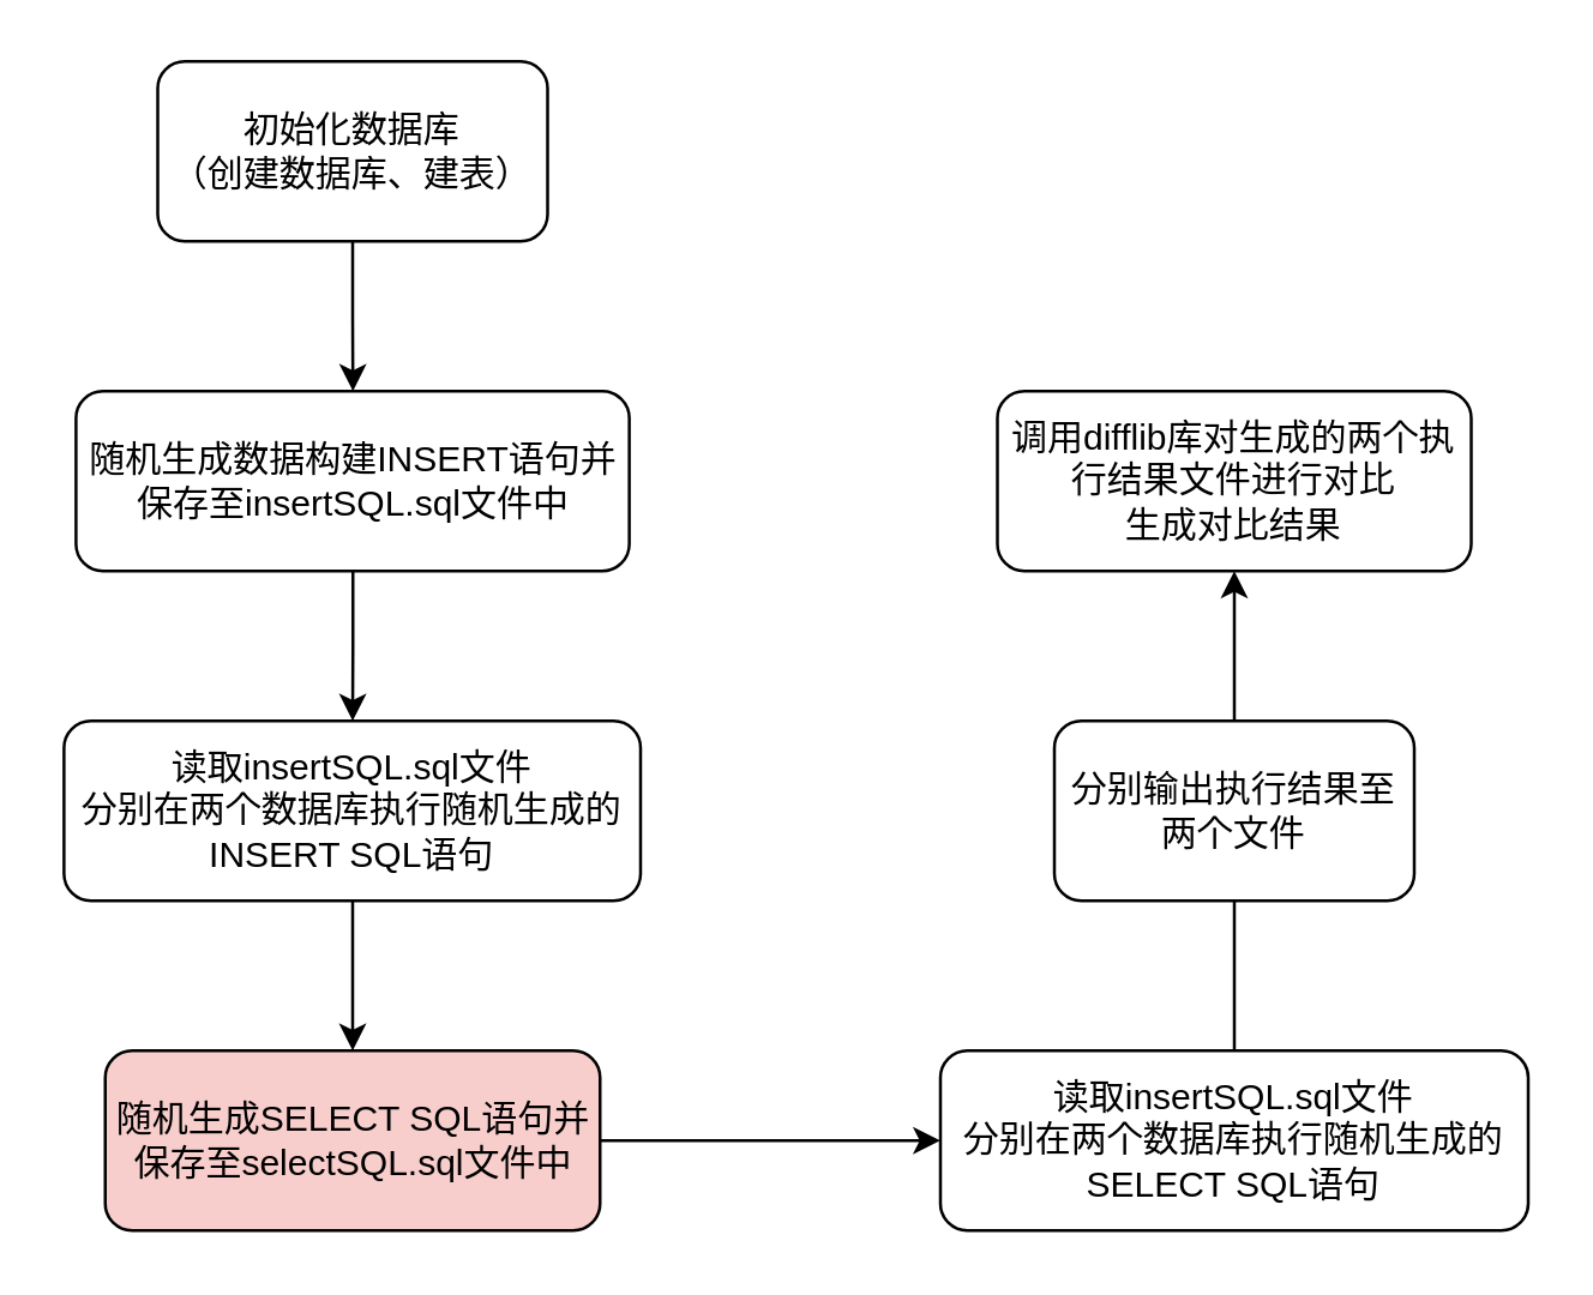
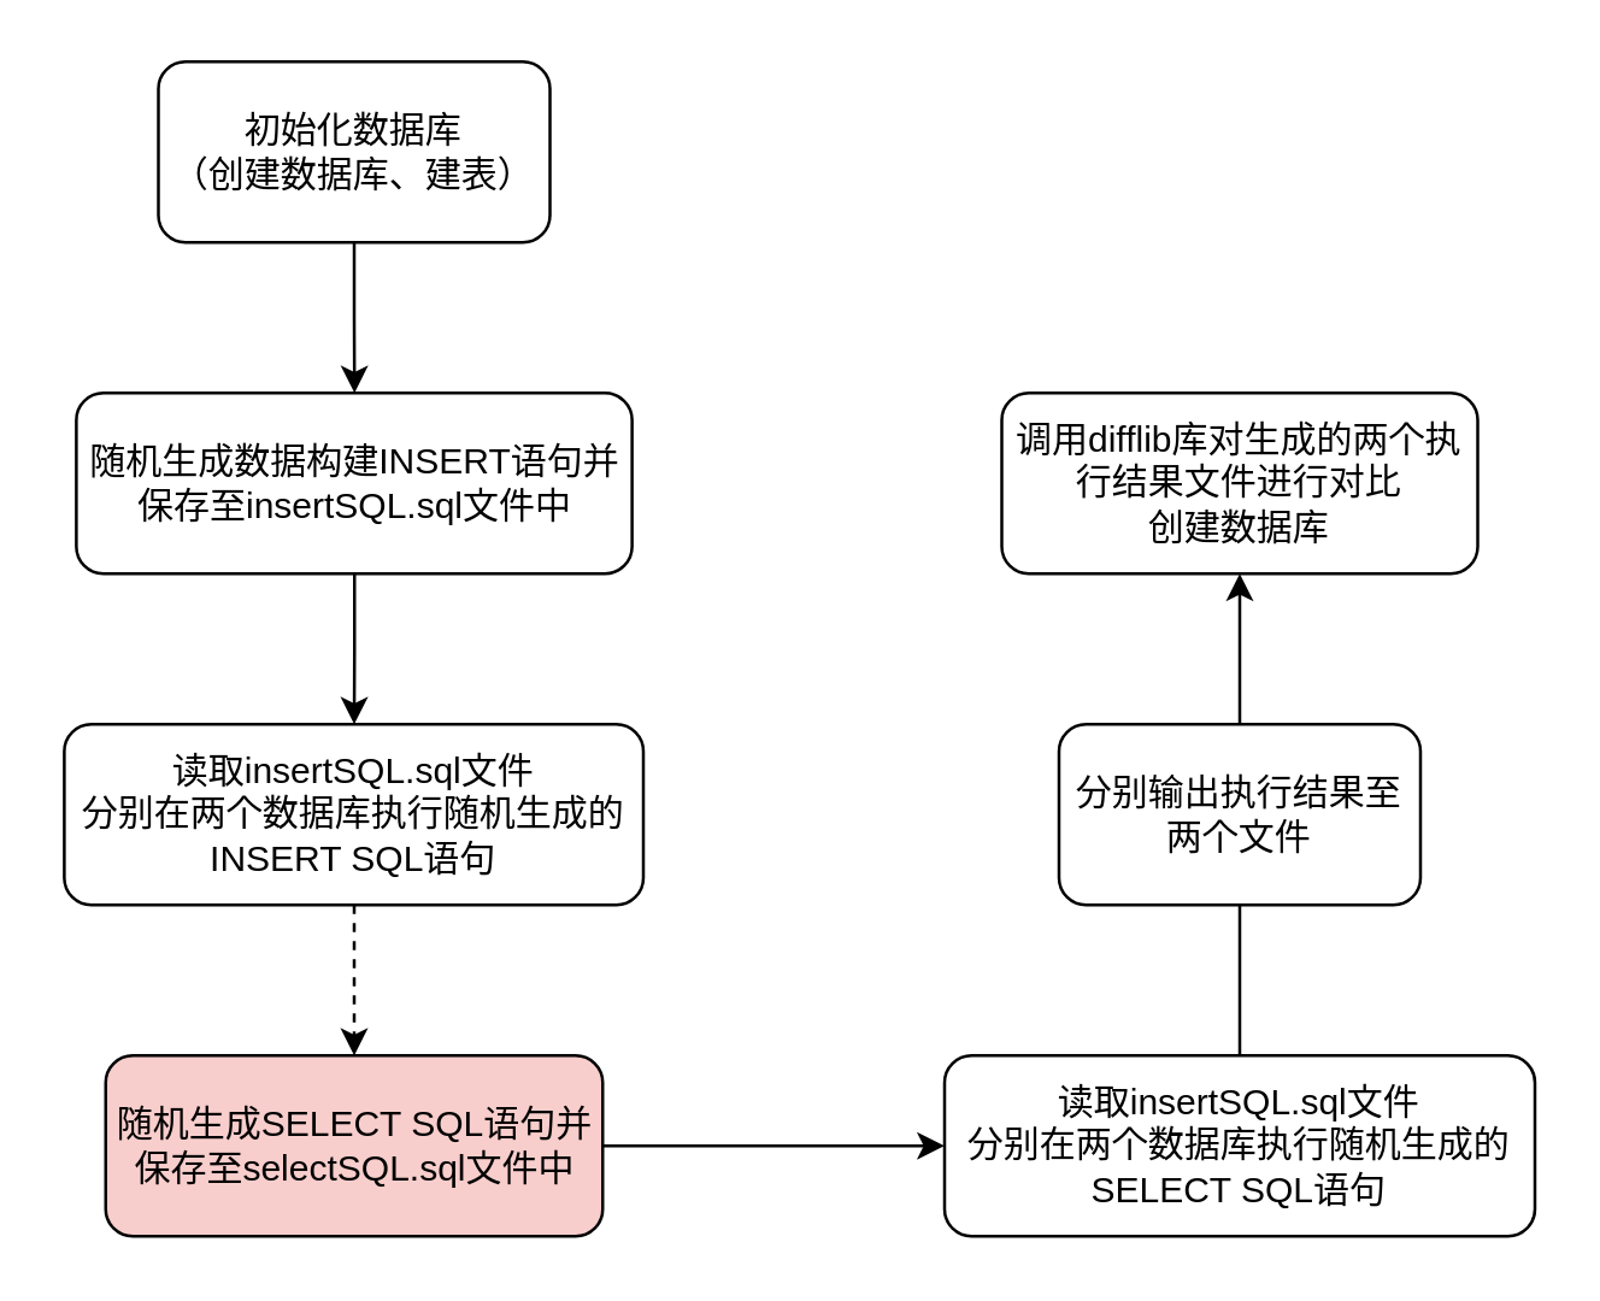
  <mxCell id="0" />
  <mxCell id="1" parent="0" />
  <mxCell id="2" value="" style="edgeStyle=orthogonalEdgeStyle;rounded=0;orthogonalLoop=1;jettySize=auto;html=1;" edge="1" parent="1" source="3" target="7"><mxGeometry relative="1" as="geometry" /></mxCell>
  <mxCell id="3" value="初始化数据库&lt;br&gt;（创建数据库、建表）" style="rounded=1;whiteSpace=wrap;html=1;" vertex="1" parent="1"><mxGeometry x="52" y="20" width="130" height="60" as="geometry" /></mxCell>
- <mxCell id="4" value="" style="edgeStyle=orthogonalEdgeStyle;rounded=0;orthogonalLoop=1;jettySize=auto;html=1;" edge="1" parent="1" source="5" target="9"><mxGeometry relative="1" as="geometry" /></mxCell>
+ <mxCell id="4" value="" style="edgeStyle=orthogonalEdgeStyle;rounded=0;orthogonalLoop=1;jettySize=auto;html=1;dashed=1;" edge="1" parent="1" source="5" target="9"><mxGeometry relative="1" as="geometry" /></mxCell>
  <mxCell id="5" value="读取insertSQL.sql文件&lt;br&gt;分别在两个数据库执行随机生成的INSERT SQL语句" style="rounded=1;whiteSpace=wrap;html=1;" vertex="1" parent="1"><mxGeometry x="20.75" y="240" width="192.25" height="60" as="geometry" /></mxCell>
  <mxCell id="6" value="" style="edgeStyle=orthogonalEdgeStyle;rounded=0;orthogonalLoop=1;jettySize=auto;html=1;" edge="1" parent="1" source="7" target="5"><mxGeometry relative="1" as="geometry" /></mxCell>
  <mxCell id="7" value="随机生成数据构建INSERT语句并保存至insertSQL.sql文件中" style="rounded=1;whiteSpace=wrap;html=1;" vertex="1" parent="1"><mxGeometry x="24.75" y="130" width="184.5" height="60" as="geometry" /></mxCell>
  <mxCell id="8" value="" style="edgeStyle=orthogonalEdgeStyle;rounded=0;orthogonalLoop=1;jettySize=auto;html=1;" edge="1" parent="1" source="9" target="11"><mxGeometry relative="1" as="geometry" /></mxCell>
  <mxCell id="9" value="随机生成SELECT SQL语句并保存至selectSQL.sql文件中" style="rounded=1;whiteSpace=wrap;html=1;fillColor=#f8cecc;" vertex="1" parent="1"><mxGeometry x="34.5" y="350" width="165" height="60" as="geometry" /></mxCell>
  <mxCell id="10" value="" style="edgeStyle=orthogonalEdgeStyle;rounded=0;orthogonalLoop=1;jettySize=auto;html=1;endArrow=none;" edge="1" parent="1" source="11" target="13"><mxGeometry relative="1" as="geometry" /></mxCell>
  <mxCell id="11" value="读取insertSQL.sql文件&lt;br&gt;分别在两个数据库执行随机生成的SELECT SQL语句" style="rounded=1;whiteSpace=wrap;html=1;" vertex="1" parent="1"><mxGeometry x="313" y="350" width="196" height="60" as="geometry" /></mxCell>
  <mxCell id="12" value="" style="edgeStyle=orthogonalEdgeStyle;rounded=0;orthogonalLoop=1;jettySize=auto;html=1;" edge="1" parent="1" source="13" target="14"><mxGeometry relative="1" as="geometry" /></mxCell>
  <mxCell id="13" value="分别输出执行结果至两个文件" style="rounded=1;whiteSpace=wrap;html=1;" vertex="1" parent="1"><mxGeometry x="351" y="240" width="120" height="60" as="geometry" /></mxCell>
- <mxCell id="14" value="调用difflib库对生成的两个执行结果文件进行对比&lt;br&gt;生成对比结果" style="rounded=1;whiteSpace=wrap;html=1;" vertex="1" parent="1"><mxGeometry x="332" y="130" width="158" height="60" as="geometry" /></mxCell>
+ <mxCell id="14" value="调用difflib库对生成的两个执行结果文件进行对比&lt;br&gt;创建数据库" style="rounded=1;whiteSpace=wrap;html=1;" vertex="1" parent="1"><mxGeometry x="332" y="130" width="158" height="60" as="geometry" /></mxCell>
